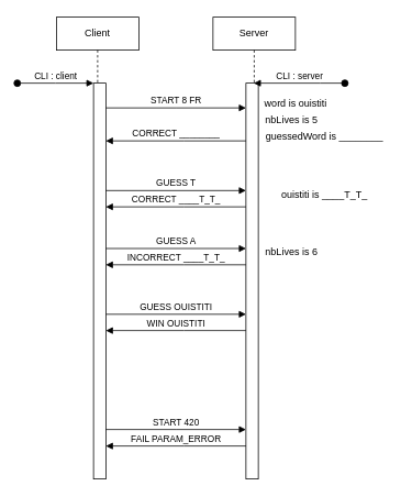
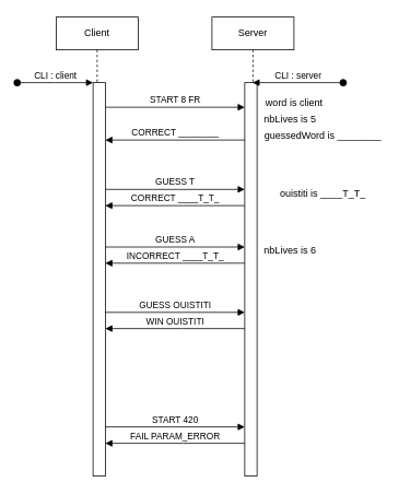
  <mxCell id="0" />
  <mxCell id="1" parent="0" />
  <mxCell id="2" value="Client" style="shape=umlLifeline;perimeter=lifelinePerimeter;whiteSpace=wrap;html=1;container=0;dropTarget=0;collapsible=0;recursiveResize=0;outlineConnect=0;portConstraint=eastwest;newEdgeStyle={&quot;edgeStyle&quot;:&quot;elbowEdgeStyle&quot;,&quot;elbow&quot;:&quot;vertical&quot;,&quot;curved&quot;:0,&quot;rounded&quot;:0};" parent="1" vertex="1"><mxGeometry x="68" y="20" width="100" height="560" as="geometry" /></mxCell>
  <mxCell id="3" value="" style="html=1;points=[];perimeter=orthogonalPerimeter;outlineConnect=0;targetShapes=umlLifeline;portConstraint=eastwest;newEdgeStyle={&quot;edgeStyle&quot;:&quot;elbowEdgeStyle&quot;,&quot;elbow&quot;:&quot;vertical&quot;,&quot;curved&quot;:0,&quot;rounded&quot;:0};" parent="2" vertex="1"><mxGeometry x="45" y="80" width="15" height="480" as="geometry" /></mxCell>
  <mxCell id="4" value="Server" style="shape=umlLifeline;perimeter=lifelinePerimeter;whiteSpace=wrap;html=1;container=0;dropTarget=0;collapsible=0;recursiveResize=0;outlineConnect=0;portConstraint=eastwest;newEdgeStyle={&quot;edgeStyle&quot;:&quot;elbowEdgeStyle&quot;,&quot;elbow&quot;:&quot;vertical&quot;,&quot;curved&quot;:0,&quot;rounded&quot;:0};" parent="1" vertex="1"><mxGeometry x="258" y="20" width="100" height="560" as="geometry" /></mxCell>
  <mxCell id="5" value="" style="html=1;points=[];perimeter=orthogonalPerimeter;outlineConnect=0;targetShapes=umlLifeline;portConstraint=eastwest;newEdgeStyle={&quot;edgeStyle&quot;:&quot;elbowEdgeStyle&quot;,&quot;elbow&quot;:&quot;vertical&quot;,&quot;curved&quot;:0,&quot;rounded&quot;:0};" parent="4" vertex="1"><mxGeometry x="40" y="80" width="15" height="480" as="geometry" /></mxCell>
  <mxCell id="6" value="START 8 FR" style="html=1;verticalAlign=bottom;endArrow=block;edgeStyle=elbowEdgeStyle;elbow=vertical;curved=0;rounded=0;" parent="1" edge="1"><mxGeometry relative="1" as="geometry"><mxPoint x="128" y="130" as="sourcePoint" /><Array as="points"><mxPoint x="213" y="130" /></Array><mxPoint x="298" y="130" as="targetPoint" /></mxGeometry></mxCell>
  <mxCell id="7" value="CORRECT ________" style="html=1;verticalAlign=bottom;endArrow=block;edgeStyle=elbowEdgeStyle;elbow=vertical;curved=0;rounded=0;" parent="1" edge="1"><mxGeometry relative="1" as="geometry"><mxPoint x="298" y="170" as="sourcePoint" /><Array as="points"><mxPoint x="223" y="170" /></Array><mxPoint x="128" y="170" as="targetPoint" /></mxGeometry></mxCell>
  <mxCell id="8" value="CLI : server" style="html=1;verticalAlign=bottom;startArrow=oval;endArrow=block;startSize=8;edgeStyle=elbowEdgeStyle;elbow=vertical;curved=0;rounded=0;" edge="1" parent="1" target="4"><mxGeometry relative="1" as="geometry"><mxPoint x="418" y="100" as="sourcePoint" /><mxPoint x="318" y="100" as="targetPoint" /></mxGeometry></mxCell>
- <mxCell id="9" value="word is ouistiti" style="text;html=1;align=center;verticalAlign=middle;resizable=0;points=[];autosize=1;strokeColor=none;fillColor=none;" vertex="1" parent="1"><mxGeometry x="308" y="110" width="100" height="30" as="geometry" /></mxCell>
+ <mxCell id="9" value="word is client" style="text;html=1;align=center;verticalAlign=middle;resizable=0;points=[];autosize=1;strokeColor=none;fillColor=none;" vertex="1" parent="1"><mxGeometry x="308" y="110" width="100" height="30" as="geometry" /></mxCell>
  <mxCell id="10" value="guessedWord is ________" style="text;html=1;align=center;verticalAlign=middle;resizable=0;points=[];autosize=1;strokeColor=none;fillColor=none;" vertex="1" parent="1"><mxGeometry x="308" y="150" width="170" height="30" as="geometry" /></mxCell>
  <mxCell id="11" value="GUESS T" style="html=1;verticalAlign=bottom;endArrow=block;edgeStyle=elbowEdgeStyle;elbow=vertical;curved=0;rounded=0;" edge="1" parent="1"><mxGeometry relative="1" as="geometry"><mxPoint x="128" y="230.26" as="sourcePoint" /><Array as="points"><mxPoint x="338" y="230.26" /></Array><mxPoint x="298" y="230" as="targetPoint" /></mxGeometry></mxCell>
  <mxCell id="12" value="CORRECT ____T_T_" style="html=1;verticalAlign=bottom;endArrow=block;edgeStyle=elbowEdgeStyle;elbow=horizontal;curved=0;rounded=0;" edge="1" parent="1"><mxGeometry relative="1" as="geometry"><mxPoint x="298" y="250" as="sourcePoint" /><Array as="points"><mxPoint x="223" y="250" /></Array><mxPoint x="128" y="250" as="targetPoint" /></mxGeometry></mxCell>
  <mxCell id="13" value="CLI : client" style="html=1;verticalAlign=bottom;startArrow=oval;endArrow=block;startSize=8;edgeStyle=elbowEdgeStyle;elbow=vertical;curved=0;rounded=0;" parent="1" edge="1"><mxGeometry relative="1" as="geometry"><mxPoint x="20.5" y="100" as="sourcePoint" /><mxPoint x="113" y="100" as="targetPoint" /></mxGeometry></mxCell>
  <mxCell id="14" value="ouistiti is ____T_T_" style="text;html=1;align=center;verticalAlign=middle;resizable=0;points=[];autosize=1;strokeColor=none;fillColor=none;" vertex="1" parent="1"><mxGeometry x="308" y="220" width="170" height="30" as="geometry" /></mxCell>
  <mxCell id="15" value="GUESS A" style="html=1;verticalAlign=bottom;endArrow=block;edgeStyle=elbowEdgeStyle;elbow=vertical;curved=0;rounded=0;" edge="1" parent="1"><mxGeometry relative="1" as="geometry"><mxPoint x="128" y="300.52" as="sourcePoint" /><Array as="points"><mxPoint x="338" y="300.52" /></Array><mxPoint x="298" y="300.26" as="targetPoint" /></mxGeometry></mxCell>
  <mxCell id="16" value="INCORRECT ____T_T_" style="html=1;verticalAlign=bottom;endArrow=block;edgeStyle=elbowEdgeStyle;elbow=vertical;curved=0;rounded=0;" edge="1" parent="1"><mxGeometry relative="1" as="geometry"><mxPoint x="298" y="320.26" as="sourcePoint" /><Array as="points"><mxPoint x="223" y="320.26" /></Array><mxPoint x="128" y="320.26" as="targetPoint" /></mxGeometry></mxCell>
  <mxCell id="17" value="nbLives is 6" style="text;html=1;align=center;verticalAlign=middle;resizable=0;points=[];autosize=1;strokeColor=none;fillColor=none;" vertex="1" parent="1"><mxGeometry x="308" y="290" width="90" height="30" as="geometry" /></mxCell>
  <mxCell id="18" value="nbLives is 5" style="text;html=1;align=center;verticalAlign=middle;resizable=0;points=[];autosize=1;strokeColor=none;fillColor=none;" vertex="1" parent="1"><mxGeometry x="308" y="130" width="90" height="30" as="geometry" /></mxCell>
  <mxCell id="19" value="GUESS OUISTITI" style="html=1;verticalAlign=bottom;endArrow=block;edgeStyle=elbowEdgeStyle;elbow=vertical;curved=0;rounded=0;" edge="1" parent="1"><mxGeometry relative="1" as="geometry"><mxPoint x="128" y="380.26" as="sourcePoint" /><Array as="points"><mxPoint x="338" y="380.26" /></Array><mxPoint x="298" y="380" as="targetPoint" /></mxGeometry></mxCell>
  <mxCell id="20" value="WIN OUISTITI" style="html=1;verticalAlign=bottom;endArrow=block;edgeStyle=elbowEdgeStyle;elbow=vertical;curved=0;rounded=0;" edge="1" parent="1"><mxGeometry relative="1" as="geometry"><mxPoint x="298" y="400" as="sourcePoint" /><Array as="points"><mxPoint x="223" y="400" /></Array><mxPoint x="128" y="400" as="targetPoint" /></mxGeometry></mxCell>
  <mxCell id="21" value="START 420" style="html=1;verticalAlign=bottom;endArrow=block;edgeStyle=elbowEdgeStyle;elbow=vertical;curved=0;rounded=0;" edge="1" parent="1"><mxGeometry relative="1" as="geometry"><mxPoint x="128" y="520" as="sourcePoint" /><Array as="points"><mxPoint x="213" y="520" /></Array><mxPoint x="298" y="520" as="targetPoint" /></mxGeometry></mxCell>
  <mxCell id="22" value="FAIL PARAM_ERROR" style="html=1;verticalAlign=bottom;endArrow=block;edgeStyle=elbowEdgeStyle;elbow=vertical;curved=0;rounded=0;" edge="1" parent="1"><mxGeometry relative="1" as="geometry"><mxPoint x="298" y="540" as="sourcePoint" /><Array as="points"><mxPoint x="223" y="540" /></Array><mxPoint x="128" y="540" as="targetPoint" /></mxGeometry></mxCell>
